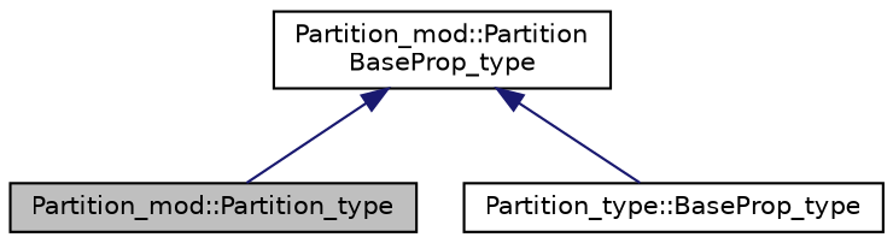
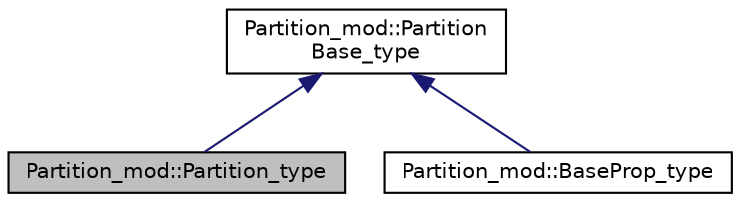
  digraph {
    node [color=black fillcolor=white fontname=Helvetica fontsize=10 shape=record style=filled]
    edge [color=midnightblue dir=back fontname=Helvetica fontsize=10 labelfontname=Helvetica labelfontsize=10 style=solid]
    n1 [fillcolor=grey75 fontcolor=black height=0.2 label="Partition_mod::Partition_type" width=0.4]
-   n2 [height=0.2 label="Partition_mod::Partition\lBaseProp_type" width=0.4]
-   n3 [height=0.2 label="Partition_type::BaseProp_type" width=0.4]
+   n2 [height=0.2 label="Partition_mod::Partition\lBase_type" width=0.4]
+   n3 [height=0.2 label="Partition_mod::BaseProp_type" width=0.4]
    n2 -> n1
    n2 -> n3
  }
